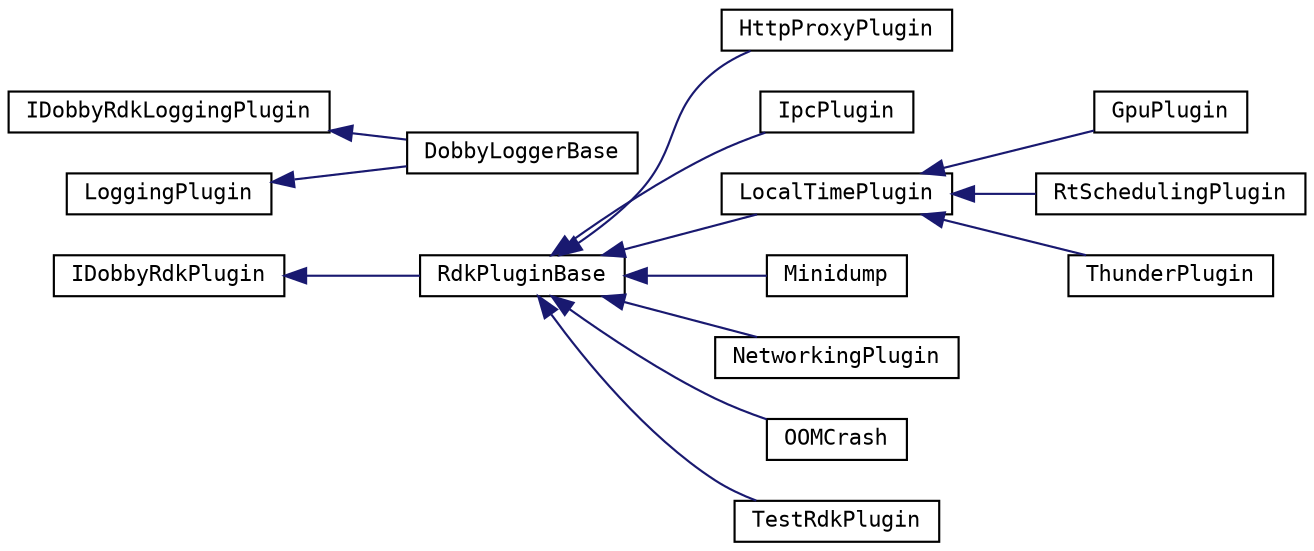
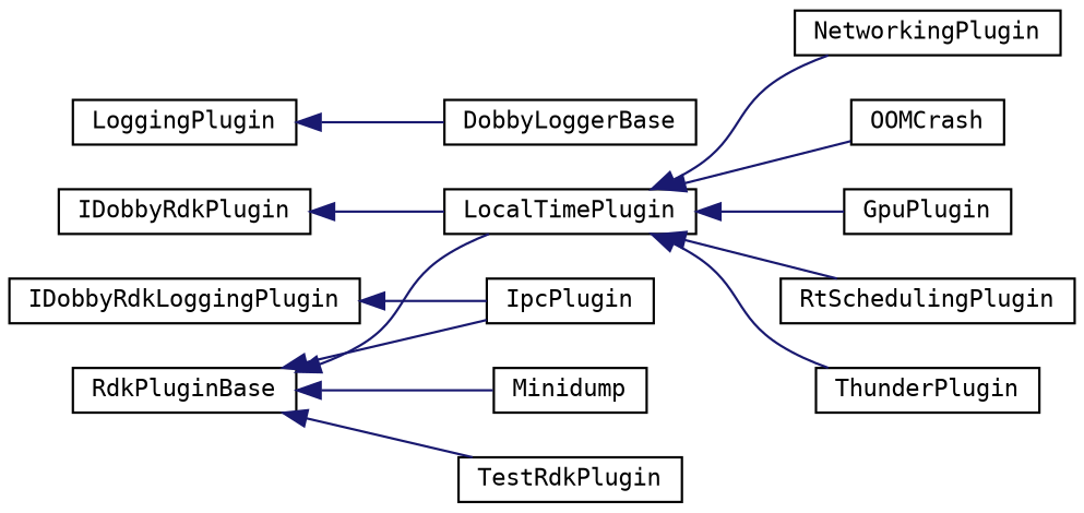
  digraph {
    fontname="DejaVu Sans Mono"
    rankdir=LR
    node [color=black fillcolor=white fontname="DejaVu Sans Mono" fontsize=10 shape=record style=filled]
    edge [color=midnightblue dir=back fontname="DejaVu Sans Mono" fontsize=10 labelfontname=Helvetica labelfontsize=10 style=solid]
    n1 [height=0.2 label=IDobbyRdkPlugin width=0.4]
    n2 [height=0.2 label=RdkPluginBase width=0.4]
    n3 [height=0.2 label=IDobbyRdkLoggingPlugin width=0.4]
    n4 [height=0.2 label=DobbyLoggerBase width=0.4]
-   n5 [height=0.2 label=HttpProxyPlugin width=0.4]
    n6 [height=0.2 label=IpcPlugin width=0.4]
    n7 [height=0.2 label=LocalTimePlugin width=0.4]
    n8 [height=0.2 label=Minidump width=0.4]
    n9 [height=0.2 label=NetworkingPlugin width=0.4]
    n10 [height=0.2 label=OOMCrash width=0.4]
    n11 [height=0.2 label=TestRdkPlugin width=0.4]
    n12 [height=0.2 label=LoggingPlugin width=0.4]
    n13 [height=0.2 label=GpuPlugin width=0.4]
    n14 [height=0.2 label=RtSchedulingPlugin width=0.4]
    n15 [height=0.2 label=ThunderPlugin width=0.4]
-   n1 -> n2
-   n2 -> n5
+   n1 -> n7
    n2 -> n6
    n2 -> n7
    n2 -> n8
-   n2 -> n9
-   n2 -> n10
+   n7 -> n9
+   n7 -> n10
    n2 -> n11
-   n3 -> n4
+   n3 -> n6
    n7 -> n13
    n7 -> n14
    n7 -> n15
    n12 -> n4
  }
